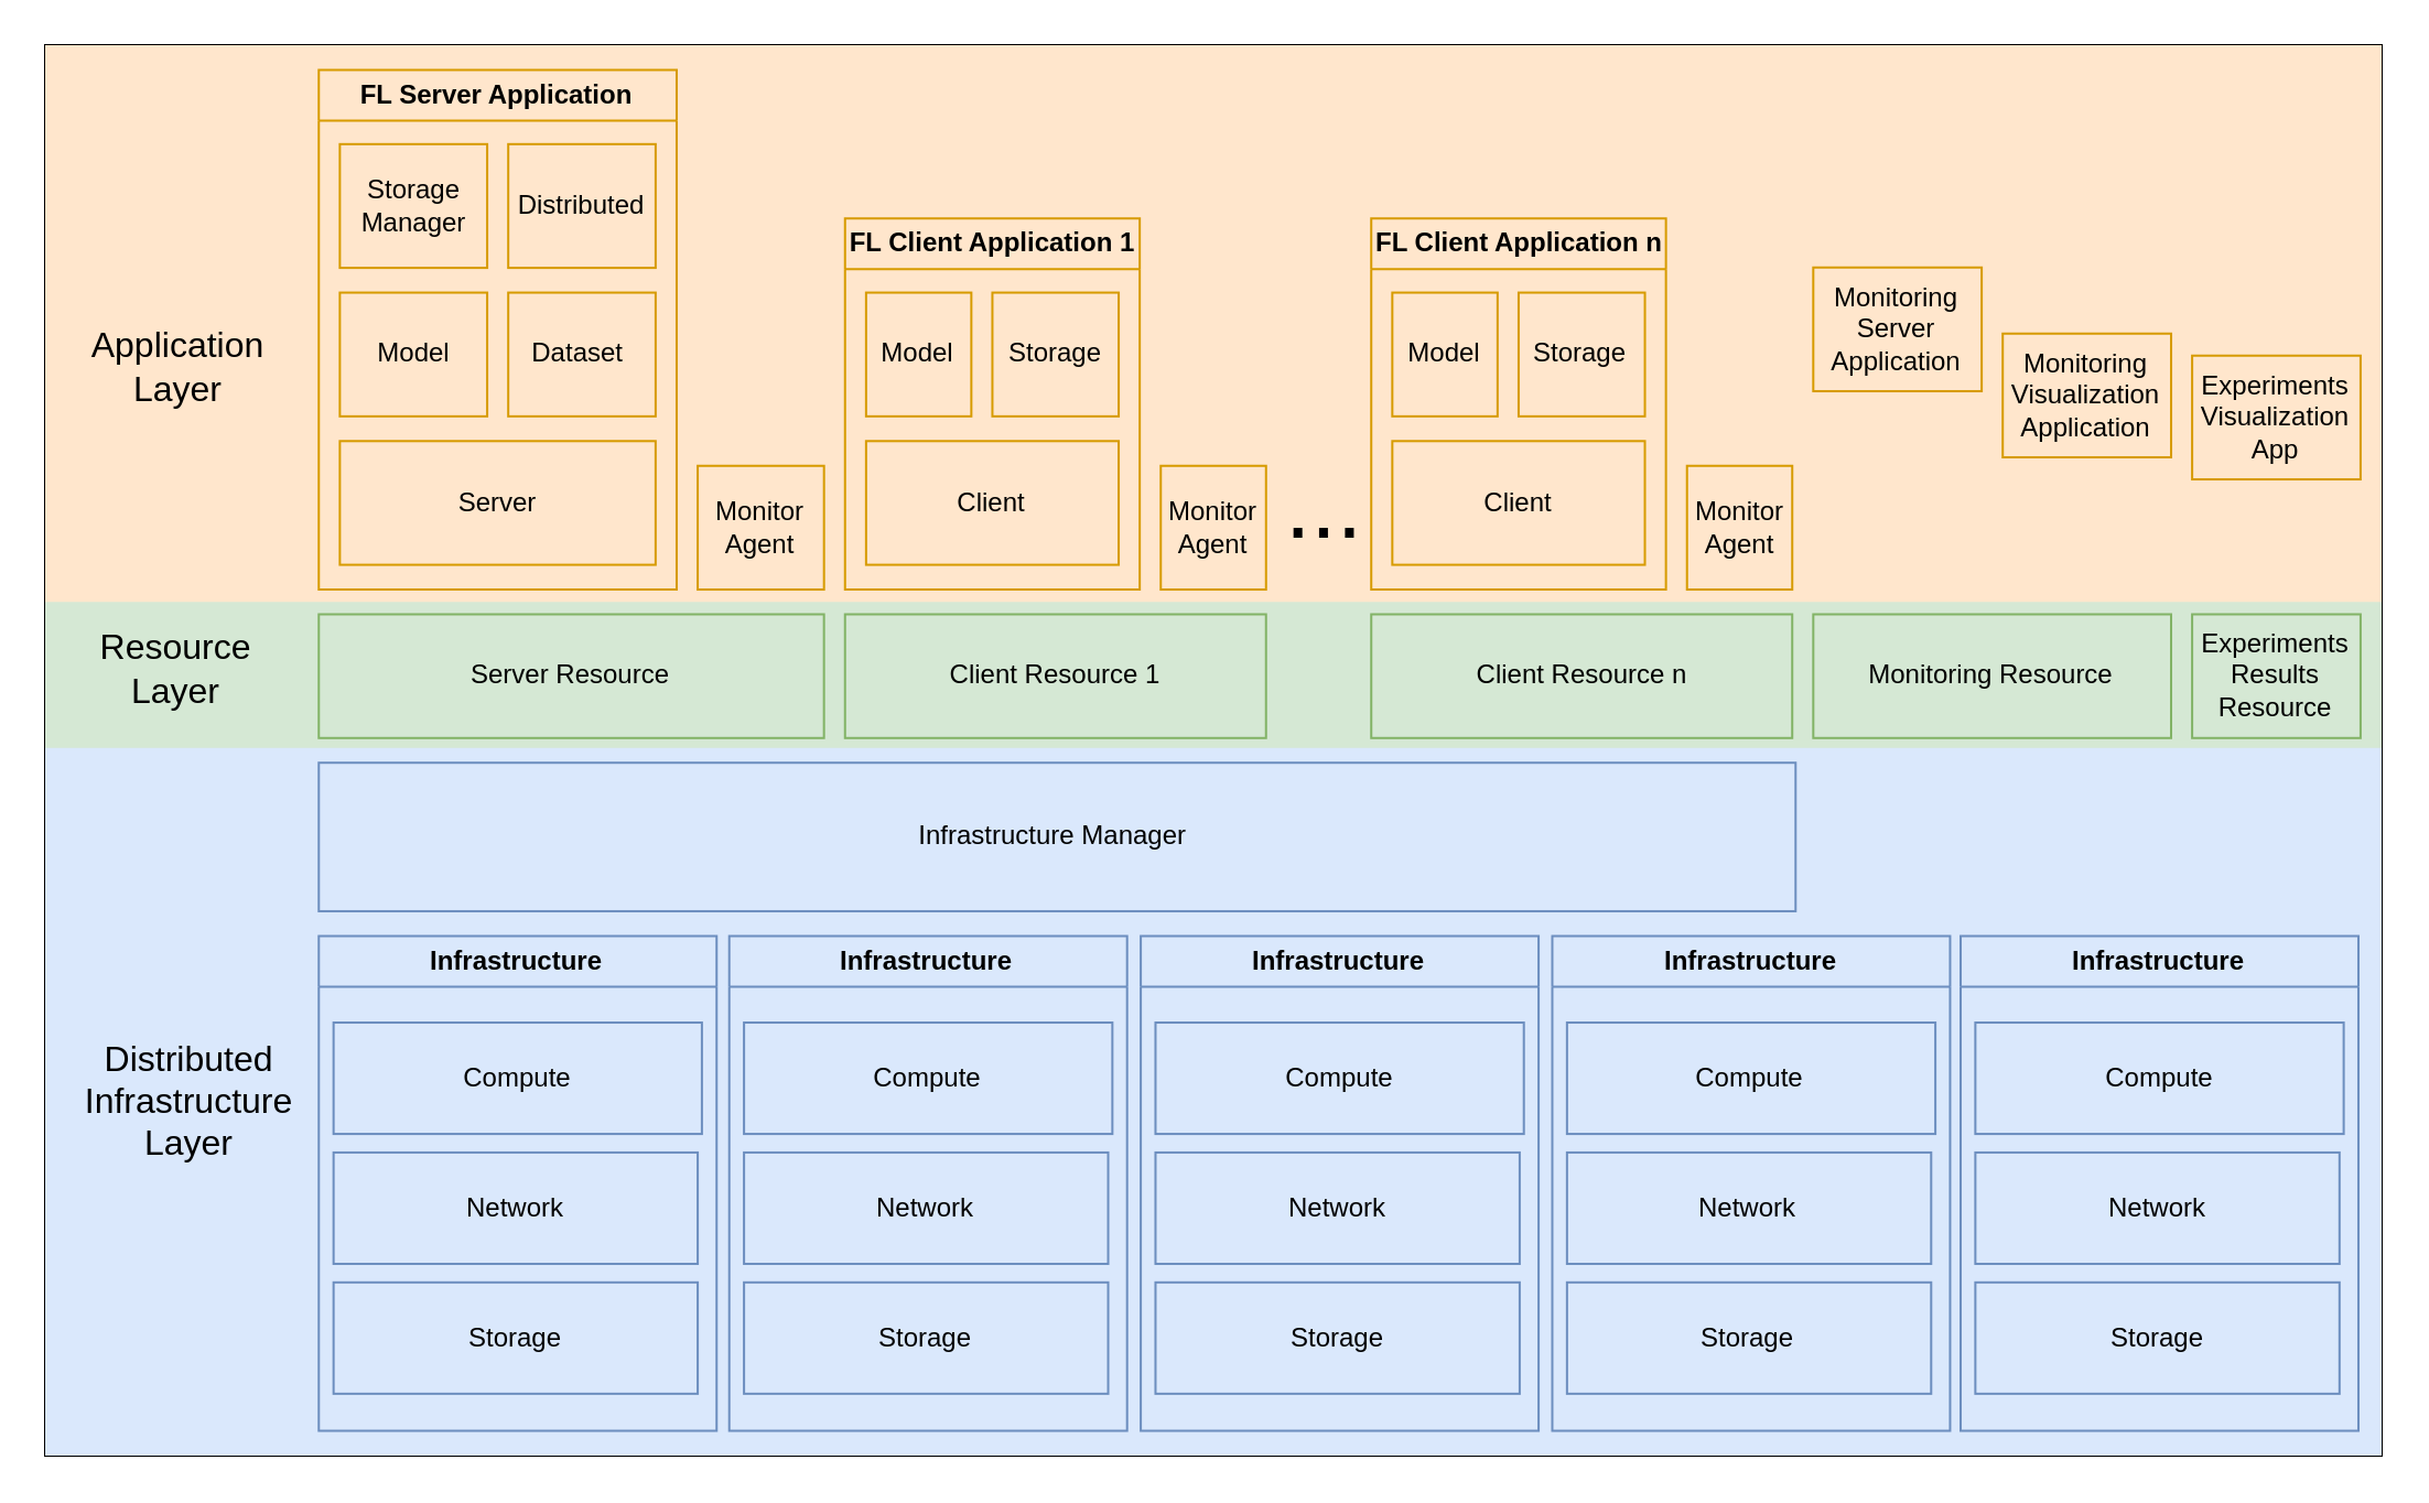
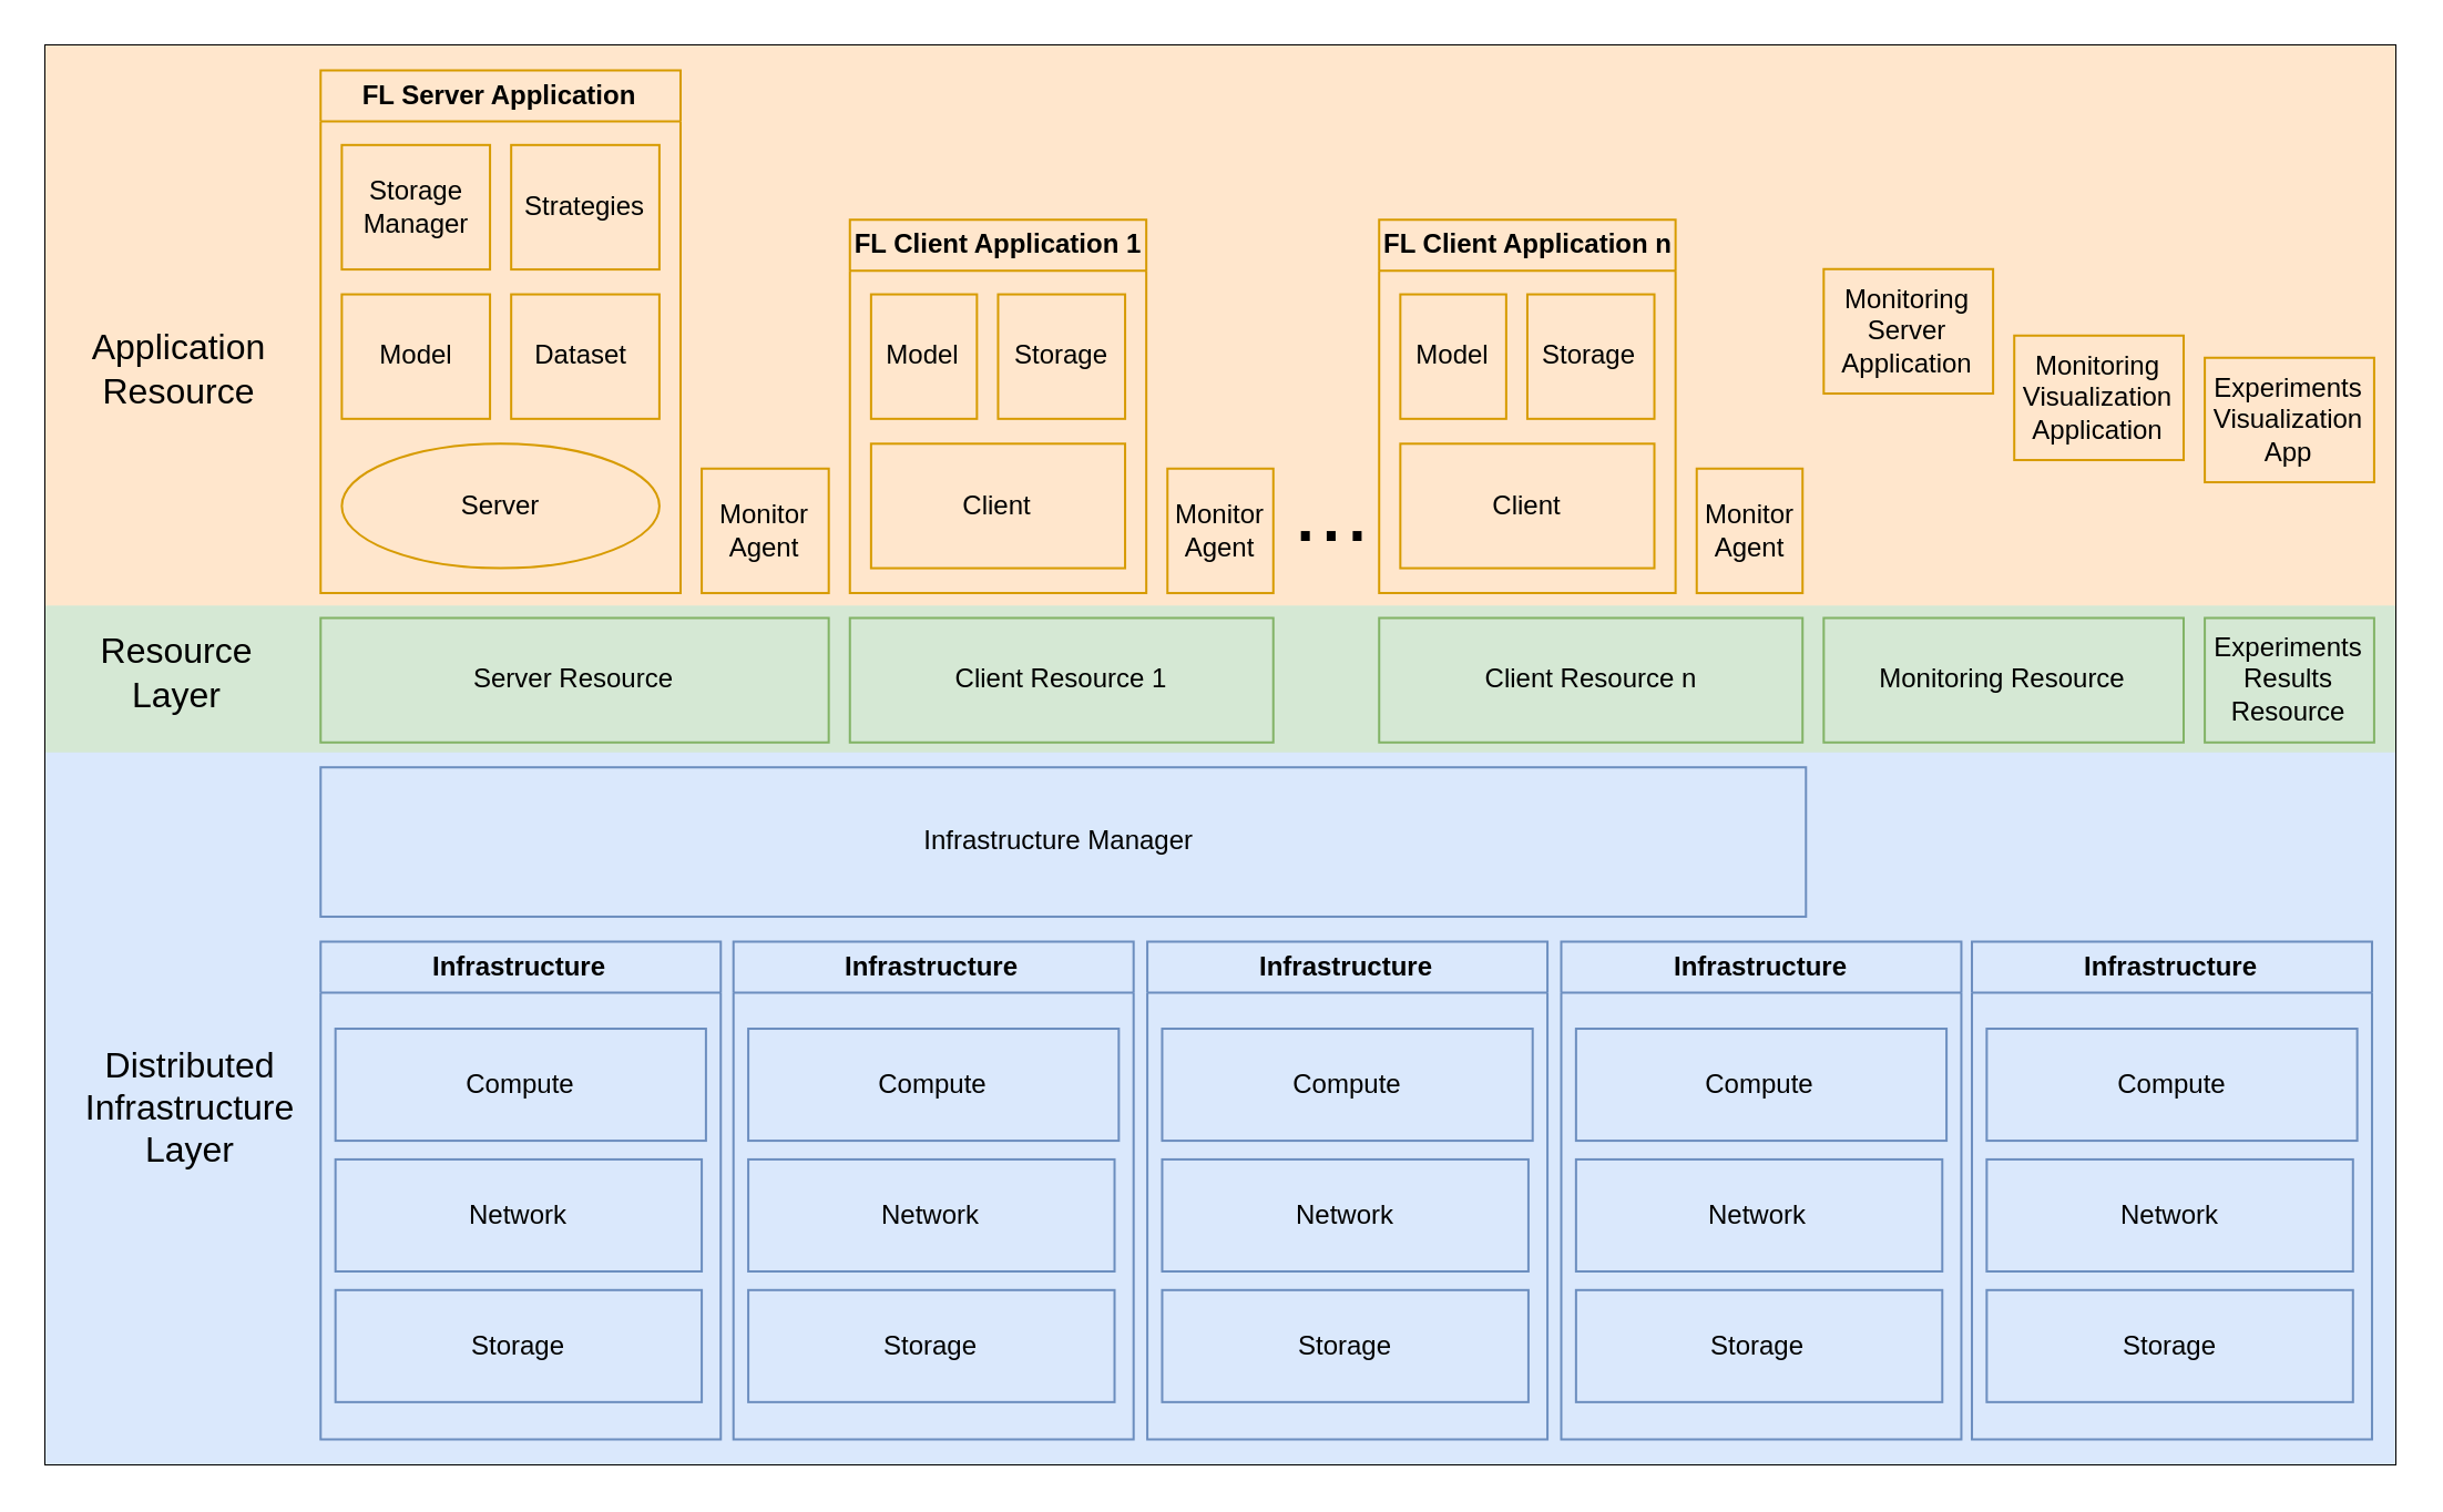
  <mxCell id="0" />
  <mxCell id="1" parent="0" />
  <mxCell id="2" value="" style="group" connectable="0" vertex="1" parent="1"><mxGeometry x="20" y="20" width="1060" height="640" as="geometry" /></mxCell>
  <mxCell id="3" value="" style="group;strokeColor=default;" connectable="0" vertex="1" parent="2"><mxGeometry width="1060" height="640" as="geometry" /></mxCell>
  <mxCell id="4" value="" style="rounded=0;whiteSpace=wrap;html=1;fillColor=#dae8fc;strokeColor=none;" vertex="1" parent="3"><mxGeometry y="314.386" width="1060" height="325.614" as="geometry" /></mxCell>
  <mxCell id="5" value="" style="rounded=0;whiteSpace=wrap;html=1;fillColor=#d5e8d4;strokeColor=none;" vertex="1" parent="3"><mxGeometry y="247.018" width="1060" height="71.86" as="geometry" /></mxCell>
  <mxCell id="6" value="" style="rounded=0;whiteSpace=wrap;html=1;fillColor=#ffe6cc;strokeColor=none;" vertex="1" parent="3"><mxGeometry width="1060" height="252.632" as="geometry" /></mxCell>
  <mxCell id="7" value="Server Resource" style="rounded=0;whiteSpace=wrap;html=1;fillColor=#d5e8d4;strokeColor=#82b366;" vertex="1" parent="2"><mxGeometry x="124.144" y="258.246" width="229.189" height="56.14" as="geometry" /></mxCell>
  <mxCell id="8" value="Monitor Agent" style="rounded=0;whiteSpace=wrap;html=1;fillColor=#ffe6cc;strokeColor=#d79b00;" vertex="1" parent="2"><mxGeometry x="296.036" y="190.877" width="57.297" height="56.14" as="geometry" /></mxCell>
  <mxCell id="9" value="Monitoring Resource" style="rounded=0;whiteSpace=wrap;html=1;fillColor=#d5e8d4;strokeColor=#82b366;" vertex="1" parent="2"><mxGeometry x="802.162" y="258.246" width="162.342" height="56.14" as="geometry" /></mxCell>
  <mxCell id="10" value="Client Resource 1" style="rounded=0;whiteSpace=wrap;html=1;fillColor=#d5e8d4;strokeColor=#82b366;" vertex="1" parent="2"><mxGeometry x="362.883" y="258.246" width="190.991" height="56.14" as="geometry" /></mxCell>
  <mxCell id="11" value="..." style="text;html=1;align=center;verticalAlign=middle;resizable=0;points=[];autosize=1;strokeColor=none;fillColor=none;fontSize=42;" vertex="1" parent="2"><mxGeometry x="550.054" y="179.649" width="60" height="60" as="geometry" /></mxCell>
  <mxCell id="12" value="Monitor Agent" style="rounded=0;whiteSpace=wrap;html=1;fillColor=#ffe6cc;strokeColor=#d79b00;" vertex="1" parent="2"><mxGeometry x="506.126" y="190.877" width="47.748" height="56.14" as="geometry" /></mxCell>
  <mxCell id="13" value="Monitoring Server Application" style="rounded=0;whiteSpace=wrap;html=1;fillColor=#ffe6cc;strokeColor=#d79b00;" vertex="1" parent="2"><mxGeometry x="802.162" y="100.877" width="76.396" height="56.14" as="geometry" /></mxCell>
  <mxCell id="14" value="Monitoring Visualization&lt;br&gt;Application" style="rounded=0;whiteSpace=wrap;html=1;fillColor=#ffe6cc;strokeColor=#d79b00;" vertex="1" parent="2"><mxGeometry x="888.108" y="130.877" width="76.396" height="56.14" as="geometry" /></mxCell>
  <mxCell id="15" value="Model" style="rounded=0;whiteSpace=wrap;html=1;fillColor=#ffe6cc;strokeColor=#d79b00;" vertex="1" parent="2"><mxGeometry x="133.694" y="112.281" width="66.847" height="56.14" as="geometry" /></mxCell>
- <mxCell id="16" value="Application&lt;br&gt;Layer" style="text;html=1;align=center;verticalAlign=middle;resizable=0;points=[];autosize=1;strokeColor=none;fillColor=none;fontSize=16;" vertex="1" parent="2"><mxGeometry x="9.55" y="120.702" width="100" height="50" as="geometry" /></mxCell>
+ <mxCell id="16" value="Application&lt;br&gt;Resource" style="text;html=1;align=center;verticalAlign=middle;resizable=0;points=[];autosize=1;strokeColor=none;fillColor=none;fontSize=16;" vertex="1" parent="2"><mxGeometry x="9.55" y="120.702" width="100" height="50" as="geometry" /></mxCell>
  <mxCell id="17" value="Resource&lt;br&gt;Layer" style="text;html=1;align=center;verticalAlign=middle;resizable=0;points=[];autosize=1;strokeColor=none;fillColor=none;fontSize=16;" vertex="1" parent="2"><mxGeometry x="14.324" y="258.246" width="90" height="50" as="geometry" /></mxCell>
  <mxCell id="18" value="Distributed&lt;br&gt;Infrastructure&lt;br&gt;Layer" style="text;html=1;align=center;verticalAlign=middle;resizable=0;points=[];autosize=1;strokeColor=none;fillColor=none;fontSize=16;" vertex="1" parent="2"><mxGeometry x="4.775" y="443.509" width="120" height="70" as="geometry" /></mxCell>
  <mxCell id="19" value="Infrastructure Manager&amp;nbsp;" style="rounded=0;whiteSpace=wrap;html=1;fillColor=#dae8fc;strokeColor=#6c8ebf;" vertex="1" parent="2"><mxGeometry x="124.144" y="325.614" width="670" height="67.368" as="geometry" /></mxCell>
  <mxCell id="20" value="Experiments Results Resource" style="rounded=0;whiteSpace=wrap;html=1;fillColor=#d5e8d4;strokeColor=#82b366;" vertex="1" parent="2"><mxGeometry x="974.054" y="258.246" width="76.396" height="56.14" as="geometry" /></mxCell>
  <mxCell id="21" value="Experiments Visualization App" style="rounded=0;whiteSpace=wrap;html=1;fillColor=#ffe6cc;strokeColor=#d79b00;" vertex="1" parent="2"><mxGeometry x="974.054" y="140.877" width="76.396" height="56.14" as="geometry" /></mxCell>
  <mxCell id="22" value="FL Server Application" style="swimlane;whiteSpace=wrap;html=1;fillColor=#ffe6cc;strokeColor=#d79b00;" vertex="1" parent="2"><mxGeometry x="124.144" y="11.228" width="162.342" height="235.789" as="geometry" /></mxCell>
- <mxCell id="23" value="Distributed" style="rounded=0;whiteSpace=wrap;html=1;fillColor=#ffe6cc;strokeColor=#d79b00;" vertex="1" parent="22"><mxGeometry x="85.946" y="33.684" width="66.847" height="56.14" as="geometry" /></mxCell>
- <mxCell id="24" value="Server" style="rounded=0;whiteSpace=wrap;html=1;fillColor=#ffe6cc;strokeColor=#d79b00;" vertex="1" parent="22"><mxGeometry x="9.55" y="168.421" width="143.243" height="56.14" as="geometry" /></mxCell>
+ <mxCell id="23" value="Strategies" style="rounded=0;whiteSpace=wrap;html=1;fillColor=#ffe6cc;strokeColor=#d79b00;" vertex="1" parent="22"><mxGeometry x="85.946" y="33.684" width="66.847" height="56.14" as="geometry" /></mxCell>
+ <mxCell id="24" value="Server" style="ellipse;whiteSpace=wrap;html=1;fillColor=#ffe6cc;strokeColor=#d79b00;" vertex="1" parent="22"><mxGeometry x="9.55" y="168.421" width="143.243" height="56.14" as="geometry" /></mxCell>
  <mxCell id="25" value="Dataset&amp;nbsp;" style="rounded=0;whiteSpace=wrap;html=1;fillColor=#ffe6cc;strokeColor=#d79b00;" vertex="1" parent="22"><mxGeometry x="85.946" y="101.053" width="66.847" height="56.14" as="geometry" /></mxCell>
  <mxCell id="26" value="Storage Manager" style="rounded=0;whiteSpace=wrap;html=1;fillColor=#ffe6cc;strokeColor=#d79b00;" vertex="1" parent="22"><mxGeometry x="9.55" y="33.684" width="66.847" height="56.14" as="geometry" /></mxCell>
  <mxCell id="27" value="FL Client Application 1" style="swimlane;whiteSpace=wrap;html=1;fillColor=#ffe6cc;strokeColor=#d79b00;" vertex="1" parent="2"><mxGeometry x="362.883" y="78.596" width="133.694" height="168.421" as="geometry" /></mxCell>
  <mxCell id="28" value="Model" style="rounded=0;whiteSpace=wrap;html=1;fillColor=#ffe6cc;strokeColor=#d79b00;direction=south;" vertex="1" parent="27"><mxGeometry x="9.55" y="33.684" width="47.748" height="56.14" as="geometry" /></mxCell>
  <mxCell id="29" value="Storage" style="rounded=0;whiteSpace=wrap;html=1;fillColor=#ffe6cc;strokeColor=#d79b00;" vertex="1" parent="27"><mxGeometry x="66.847" y="33.684" width="57.297" height="56.14" as="geometry" /></mxCell>
  <mxCell id="30" value="Client Resource n" style="rounded=0;whiteSpace=wrap;html=1;fillColor=#d5e8d4;strokeColor=#82b366;" vertex="1" parent="2"><mxGeometry x="601.622" y="258.246" width="190.991" height="56.14" as="geometry" /></mxCell>
  <mxCell id="31" value="Monitor Agent" style="rounded=0;whiteSpace=wrap;html=1;fillColor=#ffe6cc;strokeColor=#d79b00;" vertex="1" parent="2"><mxGeometry x="744.865" y="190.877" width="47.748" height="56.14" as="geometry" /></mxCell>
  <mxCell id="32" value="Client" style="rounded=0;whiteSpace=wrap;html=1;fillColor=#ffe6cc;strokeColor=#d79b00;" vertex="1" parent="2"><mxGeometry x="372.432" y="179.649" width="114.595" height="56.14" as="geometry" /></mxCell>
  <mxCell id="33" value="FL Client Application n" style="swimlane;whiteSpace=wrap;html=1;fillColor=#ffe6cc;strokeColor=#d79b00;" vertex="1" parent="2"><mxGeometry x="601.622" y="78.596" width="133.694" height="168.421" as="geometry" /></mxCell>
  <mxCell id="34" value="Model" style="rounded=0;whiteSpace=wrap;html=1;fillColor=#ffe6cc;strokeColor=#d79b00;direction=south;" vertex="1" parent="33"><mxGeometry x="9.55" y="33.684" width="47.748" height="56.14" as="geometry" /></mxCell>
  <mxCell id="35" value="Storage" style="rounded=0;whiteSpace=wrap;html=1;fillColor=#ffe6cc;strokeColor=#d79b00;" vertex="1" parent="33"><mxGeometry x="66.847" y="33.684" width="57.297" height="56.14" as="geometry" /></mxCell>
  <mxCell id="36" value="Client" style="rounded=0;whiteSpace=wrap;html=1;fillColor=#ffe6cc;strokeColor=#d79b00;" vertex="1" parent="33"><mxGeometry x="9.55" y="101.053" width="114.595" height="56.14" as="geometry" /></mxCell>
  <mxCell id="37" value="Infrastructure" style="swimlane;whiteSpace=wrap;html=1;fillColor=#dae8fc;strokeColor=#6c8ebf;" vertex="1" parent="2"><mxGeometry x="869.009" y="404.211" width="180.486" height="224.561" as="geometry" /></mxCell>
  <mxCell id="38" value="Compute" style="rounded=0;whiteSpace=wrap;html=1;fillColor=#dae8fc;strokeColor=#6c8ebf;" vertex="1" parent="37"><mxGeometry x="6.685" y="39.298" width="167.117" height="50.526" as="geometry" /></mxCell>
  <mxCell id="39" value="Network" style="rounded=0;whiteSpace=wrap;html=1;fillColor=#dae8fc;strokeColor=#6c8ebf;" vertex="1" parent="37"><mxGeometry x="6.685" y="98.246" width="165.207" height="50.526" as="geometry" /></mxCell>
  <mxCell id="40" value="Storage" style="rounded=0;whiteSpace=wrap;html=1;fillColor=#dae8fc;strokeColor=#6c8ebf;" vertex="1" parent="37"><mxGeometry x="6.685" y="157.193" width="165.207" height="50.526" as="geometry" /></mxCell>
  <mxCell id="41" value="Infrastructure" style="swimlane;whiteSpace=wrap;html=1;fillColor=#dae8fc;strokeColor=#6c8ebf;" vertex="1" parent="2"><mxGeometry x="683.748" y="404.211" width="180.486" height="224.561" as="geometry" /></mxCell>
  <mxCell id="42" value="Compute" style="rounded=0;whiteSpace=wrap;html=1;fillColor=#dae8fc;strokeColor=#6c8ebf;" vertex="1" parent="41"><mxGeometry x="6.685" y="39.298" width="167.117" height="50.526" as="geometry" /></mxCell>
  <mxCell id="43" value="Network" style="rounded=0;whiteSpace=wrap;html=1;fillColor=#dae8fc;strokeColor=#6c8ebf;" vertex="1" parent="41"><mxGeometry x="6.685" y="98.246" width="165.207" height="50.526" as="geometry" /></mxCell>
  <mxCell id="44" value="Storage" style="rounded=0;whiteSpace=wrap;html=1;fillColor=#dae8fc;strokeColor=#6c8ebf;" vertex="1" parent="41"><mxGeometry x="6.685" y="157.193" width="165.207" height="50.526" as="geometry" /></mxCell>
  <mxCell id="45" value="Infrastructure" style="swimlane;whiteSpace=wrap;html=1;fillColor=#dae8fc;strokeColor=#6c8ebf;" vertex="1" parent="2"><mxGeometry x="497.054" y="404.211" width="180.486" height="224.561" as="geometry" /></mxCell>
  <mxCell id="46" value="Compute" style="rounded=0;whiteSpace=wrap;html=1;fillColor=#dae8fc;strokeColor=#6c8ebf;" vertex="1" parent="45"><mxGeometry x="6.685" y="39.298" width="167.117" height="50.526" as="geometry" /></mxCell>
  <mxCell id="47" value="Network" style="rounded=0;whiteSpace=wrap;html=1;fillColor=#dae8fc;strokeColor=#6c8ebf;" vertex="1" parent="45"><mxGeometry x="6.685" y="98.246" width="165.207" height="50.526" as="geometry" /></mxCell>
  <mxCell id="48" value="Storage" style="rounded=0;whiteSpace=wrap;html=1;fillColor=#dae8fc;strokeColor=#6c8ebf;" vertex="1" parent="45"><mxGeometry x="6.685" y="157.193" width="165.207" height="50.526" as="geometry" /></mxCell>
  <mxCell id="49" value="Infrastructure" style="swimlane;whiteSpace=wrap;html=1;fillColor=#dae8fc;strokeColor=#6c8ebf;" vertex="1" parent="2"><mxGeometry x="310.36" y="404.211" width="180.486" height="224.561" as="geometry" /></mxCell>
  <mxCell id="50" value="Compute" style="rounded=0;whiteSpace=wrap;html=1;fillColor=#dae8fc;strokeColor=#6c8ebf;" vertex="1" parent="49"><mxGeometry x="6.685" y="39.298" width="167.117" height="50.526" as="geometry" /></mxCell>
  <mxCell id="51" value="Network" style="rounded=0;whiteSpace=wrap;html=1;fillColor=#dae8fc;strokeColor=#6c8ebf;" vertex="1" parent="49"><mxGeometry x="6.685" y="98.246" width="165.207" height="50.526" as="geometry" /></mxCell>
  <mxCell id="52" value="Storage" style="rounded=0;whiteSpace=wrap;html=1;fillColor=#dae8fc;strokeColor=#6c8ebf;" vertex="1" parent="49"><mxGeometry x="6.685" y="157.193" width="165.207" height="50.526" as="geometry" /></mxCell>
  <mxCell id="53" value="Infrastructure" style="swimlane;whiteSpace=wrap;html=1;fillColor=#dae8fc;strokeColor=#6c8ebf;" vertex="1" parent="2"><mxGeometry x="124.144" y="404.211" width="180.486" height="224.561" as="geometry" /></mxCell>
  <mxCell id="54" value="Compute" style="rounded=0;whiteSpace=wrap;html=1;fillColor=#dae8fc;strokeColor=#6c8ebf;" vertex="1" parent="53"><mxGeometry x="6.685" y="39.298" width="167.117" height="50.526" as="geometry" /></mxCell>
  <mxCell id="55" value="Network" style="rounded=0;whiteSpace=wrap;html=1;fillColor=#dae8fc;strokeColor=#6c8ebf;" vertex="1" parent="53"><mxGeometry x="6.685" y="98.246" width="165.207" height="50.526" as="geometry" /></mxCell>
  <mxCell id="56" value="Storage" style="rounded=0;whiteSpace=wrap;html=1;fillColor=#dae8fc;strokeColor=#6c8ebf;" vertex="1" parent="53"><mxGeometry x="6.685" y="157.193" width="165.207" height="50.526" as="geometry" /></mxCell>
